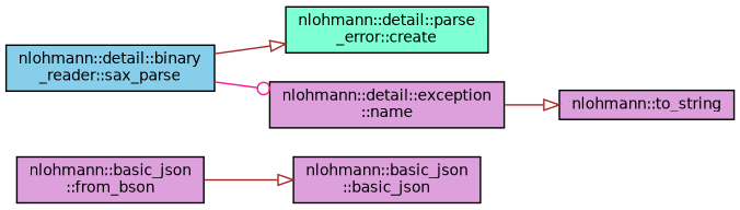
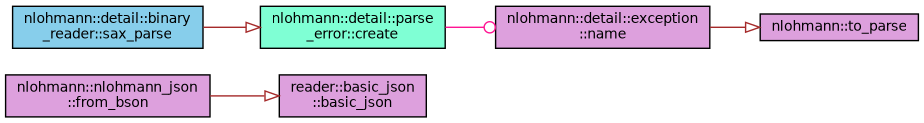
  digraph {
    rankdir=LR
    node [color=black fillcolor=plum fontname=Helvetica fontsize=10 shape=record style=filled]
    edge [arrowhead=onormal color=brown fontname=Helvetica fontsize=10 labelfontname=Helvetica labelfontsize=10 style=solid]
-   n1 [fontcolor=black height=0.2 label="nlohmann::basic_json\l::from_bson" width=0.4]
-   n2 [height=0.2 label="nlohmann::basic_json\l::basic_json" width=0.4]
+   n1 [fontcolor=black height=0.2 label="nlohmann::nlohmann_json\l::from_bson" width=0.4]
+   n2 [height=0.2 label="reader::basic_json\l::basic_json" width=0.4]
    n3 [fillcolor=skyblue height=0.2 label="nlohmann::detail::binary\l_reader::sax_parse" width=0.4]
    n4 [fillcolor=aquamarine height=0.2 label="nlohmann::detail::parse\l_error::create" width=0.4]
    n5 [height=0.2 label="nlohmann::detail::exception\l::name" width=0.4]
-   n6 [height=0.2 label="nlohmann::to_string" width=0.4]
+   n6 [height=0.2 label="nlohmann::to_parse" width=0.4]
    n1 -> n2
    n3 -> n4
-   n3 -> n5 [arrowhead=odot color=deeppink]
+   n4 -> n5 [arrowhead=odot color=deeppink]
    n5 -> n6
  }
